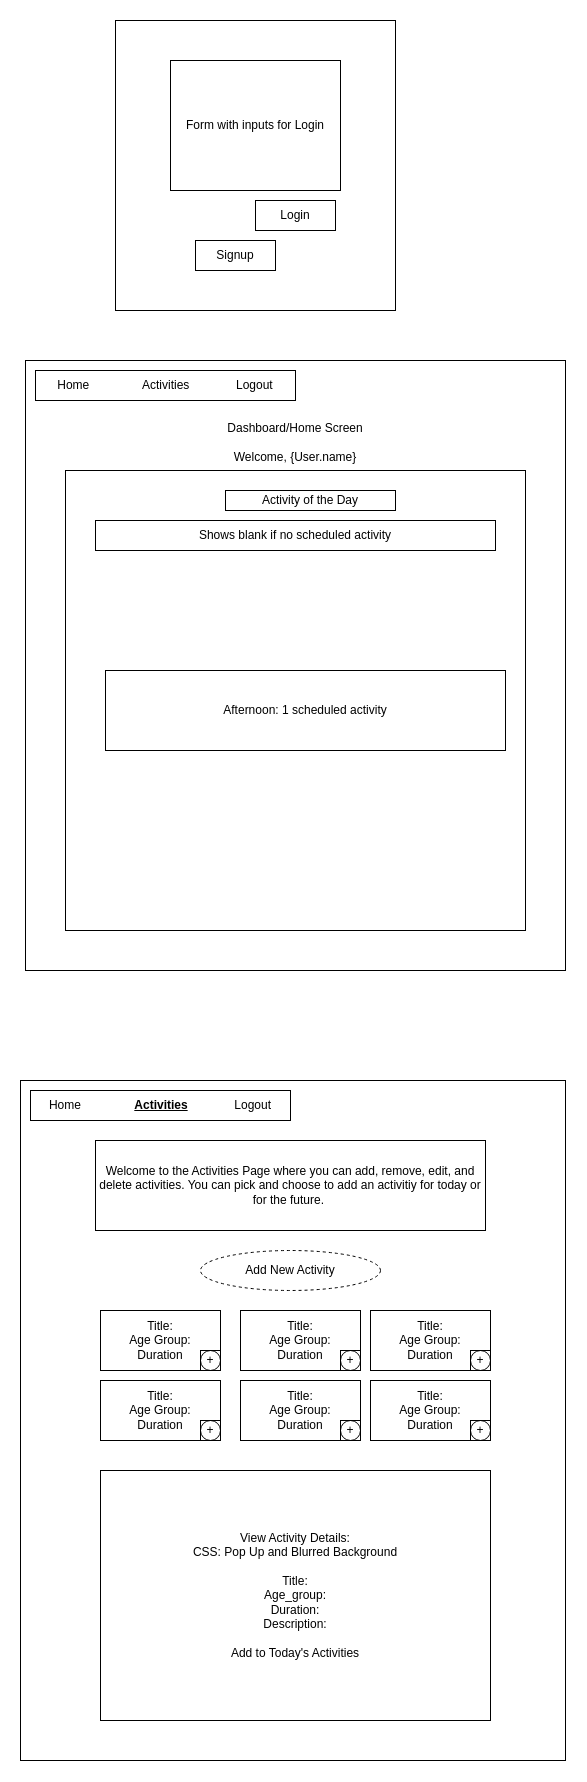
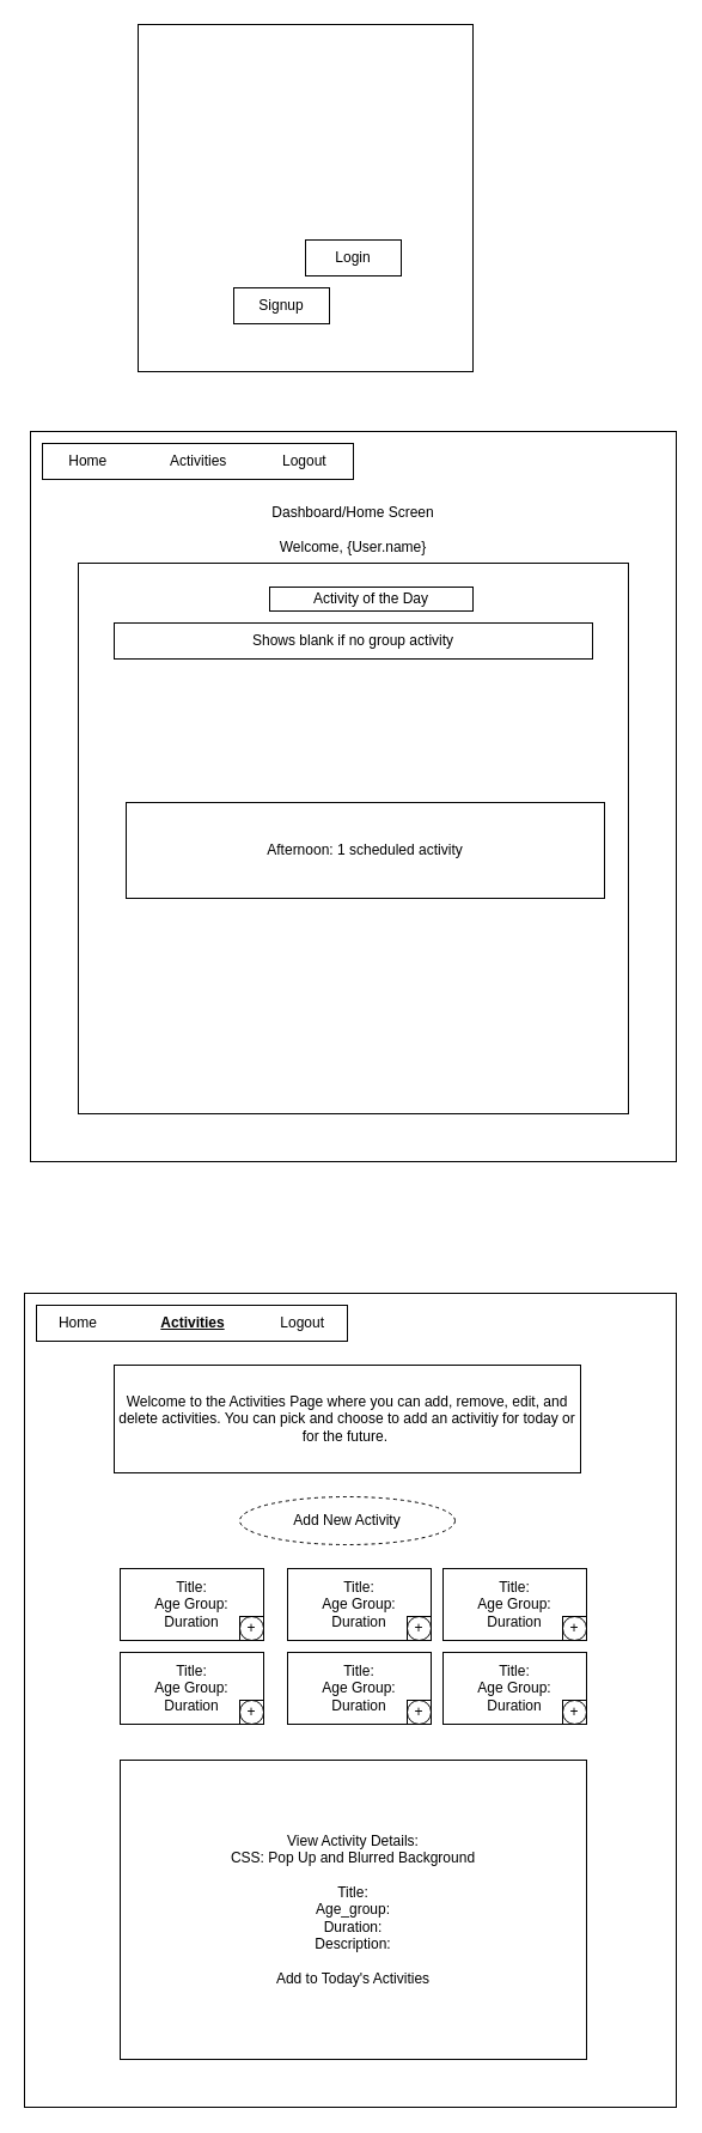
  <mxCell id="0" />
  <mxCell id="1" parent="0" />
  <mxCell id="2" value="" style="whiteSpace=wrap;html=1;" vertex="1" parent="1"><mxGeometry x="115" y="20" width="280" height="290" as="geometry" /></mxCell>
  <mxCell id="3" value="Signup" style="whiteSpace=wrap;html=1;" vertex="1" parent="1"><mxGeometry x="195" y="240" width="80" height="30" as="geometry" /></mxCell>
  <mxCell id="4" value="Login" style="whiteSpace=wrap;html=1;" vertex="1" parent="1"><mxGeometry x="255" y="200" width="80" height="30" as="geometry" /></mxCell>
- <mxCell id="5" value="Form with inputs for Login" style="whiteSpace=wrap;html=1;" vertex="1" parent="1"><mxGeometry x="170" y="60" width="170" height="130" as="geometry" /></mxCell>
  <mxCell id="6" value="Dashboard/Home Screen&lt;br&gt;&lt;br&gt;Welcome, {User.name}&lt;br&gt;&lt;br&gt;&lt;br&gt;&lt;br&gt;&lt;br&gt;&lt;br&gt;&lt;br&gt;&lt;br&gt;&lt;br&gt;&lt;br&gt;&lt;br&gt;&lt;br&gt;&lt;br&gt;&lt;br&gt;&lt;br&gt;&lt;br&gt;&lt;br&gt;&lt;br&gt;&lt;br&gt;&lt;br&gt;&lt;br&gt;&lt;br&gt;&lt;br&gt;&lt;br&gt;&lt;br&gt;&lt;br&gt;&lt;br&gt;&lt;br&gt;&lt;br&gt;&lt;br&gt;&lt;br&gt;&lt;br&gt;" style="whiteSpace=wrap;html=1;" vertex="1" parent="1"><mxGeometry x="25" y="360" width="540" height="610" as="geometry" /></mxCell>
  <mxCell id="7" value="" style="whiteSpace=wrap;html=1;" vertex="1" parent="1"><mxGeometry x="65" y="470" width="460" height="460" as="geometry" /></mxCell>
  <mxCell id="8" value="Home&amp;nbsp; &amp;nbsp; &amp;nbsp; &amp;nbsp; &amp;nbsp; &amp;nbsp; &amp;nbsp; &amp;nbsp; Activities&amp;nbsp; &amp;nbsp; &amp;nbsp; &amp;nbsp; &amp;nbsp; &amp;nbsp; &amp;nbsp; Logout" style="whiteSpace=wrap;html=1;" vertex="1" parent="1"><mxGeometry x="35" y="370" width="260" height="30" as="geometry" /></mxCell>
  <mxCell id="9" value="Activity of the Day" style="whiteSpace=wrap;html=1;" vertex="1" parent="1"><mxGeometry x="225" y="490" width="170" height="20" as="geometry" /></mxCell>
  <mxCell id="10" value="Afternoon: 1 scheduled activity" style="whiteSpace=wrap;html=1;" vertex="1" parent="1"><mxGeometry x="105" y="670" width="400" height="80" as="geometry" /></mxCell>
  <mxCell id="11" value="" style="whiteSpace=wrap;html=1;" vertex="1" parent="1"><mxGeometry x="20" y="1080" width="545" height="680" as="geometry" /></mxCell>
  <mxCell id="12" value="Welcome to the Activities Page where you can add, remove, edit, and delete activities. You can pick and choose to add an activitiy for today or for the future.&amp;nbsp;" style="whiteSpace=wrap;html=1;" vertex="1" parent="1"><mxGeometry x="95" y="1140" width="390" height="90" as="geometry" /></mxCell>
  <mxCell id="13" value="Title:&lt;br&gt;Age Group:&lt;br&gt;Duration" style="whiteSpace=wrap;html=1;" vertex="1" parent="1"><mxGeometry x="100" y="1310" width="120" height="60" as="geometry" /></mxCell>
  <mxCell id="14" value="Title:&lt;br&gt;Age Group:&lt;br&gt;Duration" style="whiteSpace=wrap;html=1;" vertex="1" parent="1"><mxGeometry x="100" y="1380" width="120" height="60" as="geometry" /></mxCell>
  <mxCell id="15" value="Title:&lt;br&gt;Age Group:&lt;br&gt;Duration" style="whiteSpace=wrap;html=1;" vertex="1" parent="1"><mxGeometry x="370" y="1310" width="120" height="60" as="geometry" /></mxCell>
  <mxCell id="16" value="Title:&lt;br&gt;Age Group:&lt;br&gt;Duration" style="whiteSpace=wrap;html=1;" vertex="1" parent="1"><mxGeometry x="240" y="1310" width="120" height="60" as="geometry" /></mxCell>
  <mxCell id="17" value="Title:&lt;br&gt;Age Group:&lt;br&gt;Duration" style="whiteSpace=wrap;html=1;" vertex="1" parent="1"><mxGeometry x="240" y="1380" width="120" height="60" as="geometry" /></mxCell>
  <mxCell id="18" value="Title:&lt;br&gt;Age Group:&lt;br&gt;Duration" style="whiteSpace=wrap;html=1;" vertex="1" parent="1"><mxGeometry x="370" y="1380" width="120" height="60" as="geometry" /></mxCell>
  <mxCell id="19" value="+" style="shape=stencil(tZThDoIgEICfhr8NYT1Ao3oP0jOZBAwo6+1D0S1NXWu4Oba70+8+kRNR5ipuABFcIXpEhGQYhzXEzSTmzkDuY/LBreAXCbHivNU1NKLwPUOoCqzwbZWeED6Ee9qLslwrFSBCKzeqfNQDjAsVnsXPCOvbv0aRCfwbeLC9ZMwicv4du9tvA8428h1jB/vkvunAY+Nsqw+XDJz9j6UsZJYON2UXntdXq++qmJWx7Vytn/fpME6HdVZooS1lpbaw4lMKKeNMr+wgSCmMg8TeA32xffdiX/5dNv7IusQb);whiteSpace=wrap;html=1;" vertex="1" parent="1"><mxGeometry x="200" y="1420" width="20" height="20" as="geometry" /></mxCell>
  <mxCell id="20" value="+" style="shape=stencil(tZThDoIgEICfhr8NYT1Ao3oP0jOZBAwo6+1D0S1NXWu4Oba70+8+kRNR5ipuABFcIXpEhGQYhzXEzSTmzkDuY/LBreAXCbHivNU1NKLwPUOoCqzwbZWeED6Ee9qLslwrFSBCKzeqfNQDjAsVnsXPCOvbv0aRCfwbeLC9ZMwicv4du9tvA8428h1jB/vkvunAY+Nsqw+XDJz9j6UsZJYON2UXntdXq++qmJWx7Vytn/fpME6HdVZooS1lpbaw4lMKKeNMr+wgSCmMg8TeA32xffdiX/5dNv7IusQb);whiteSpace=wrap;html=1;" vertex="1" parent="1"><mxGeometry x="340" y="1420" width="20" height="20" as="geometry" /></mxCell>
  <mxCell id="21" value="+" style="shape=stencil(tZThDoIgEICfhr8NYT1Ao3oP0jOZBAwo6+1D0S1NXWu4Oba70+8+kRNR5ipuABFcIXpEhGQYhzXEzSTmzkDuY/LBreAXCbHivNU1NKLwPUOoCqzwbZWeED6Ee9qLslwrFSBCKzeqfNQDjAsVnsXPCOvbv0aRCfwbeLC9ZMwicv4du9tvA8428h1jB/vkvunAY+Nsqw+XDJz9j6UsZJYON2UXntdXq++qmJWx7Vytn/fpME6HdVZooS1lpbaw4lMKKeNMr+wgSCmMg8TeA32xffdiX/5dNv7IusQb);whiteSpace=wrap;html=1;" vertex="1" parent="1"><mxGeometry x="470" y="1420" width="20" height="20" as="geometry" /></mxCell>
  <mxCell id="22" value="+" style="shape=stencil(tZThDoIgEICfhr8NYT1Ao3oP0jOZBAwo6+1D0S1NXWu4Oba70+8+kRNR5ipuABFcIXpEhGQYhzXEzSTmzkDuY/LBreAXCbHivNU1NKLwPUOoCqzwbZWeED6Ee9qLslwrFSBCKzeqfNQDjAsVnsXPCOvbv0aRCfwbeLC9ZMwicv4du9tvA8428h1jB/vkvunAY+Nsqw+XDJz9j6UsZJYON2UXntdXq++qmJWx7Vytn/fpME6HdVZooS1lpbaw4lMKKeNMr+wgSCmMg8TeA32xffdiX/5dNv7IusQb);whiteSpace=wrap;html=1;" vertex="1" parent="1"><mxGeometry x="470" y="1350" width="20" height="20" as="geometry" /></mxCell>
  <mxCell id="23" value="+" style="shape=stencil(tZThDoIgEICfhr8NYT1Ao3oP0jOZBAwo6+1D0S1NXWu4Oba70+8+kRNR5ipuABFcIXpEhGQYhzXEzSTmzkDuY/LBreAXCbHivNU1NKLwPUOoCqzwbZWeED6Ee9qLslwrFSBCKzeqfNQDjAsVnsXPCOvbv0aRCfwbeLC9ZMwicv4du9tvA8428h1jB/vkvunAY+Nsqw+XDJz9j6UsZJYON2UXntdXq++qmJWx7Vytn/fpME6HdVZooS1lpbaw4lMKKeNMr+wgSCmMg8TeA32xffdiX/5dNv7IusQb);whiteSpace=wrap;html=1;" vertex="1" parent="1"><mxGeometry x="340" y="1350" width="20" height="20" as="geometry" /></mxCell>
  <mxCell id="24" value="+" style="shape=stencil(tZThDoIgEICfhr8NYT1Ao3oP0jOZBAwo6+1D0S1NXWu4Oba70+8+kRNR5ipuABFcIXpEhGQYhzXEzSTmzkDuY/LBreAXCbHivNU1NKLwPUOoCqzwbZWeED6Ee9qLslwrFSBCKzeqfNQDjAsVnsXPCOvbv0aRCfwbeLC9ZMwicv4du9tvA8428h1jB/vkvunAY+Nsqw+XDJz9j6UsZJYON2UXntdXq++qmJWx7Vytn/fpME6HdVZooS1lpbaw4lMKKeNMr+wgSCmMg8TeA32xffdiX/5dNv7IusQb);whiteSpace=wrap;html=1;" vertex="1" parent="1"><mxGeometry x="200" y="1350" width="20" height="20" as="geometry" /></mxCell>
  <mxCell id="25" value="View Activity Details: &lt;br&gt;CSS: Pop Up and Blurred Background&lt;br&gt;&lt;br&gt;Title:&lt;br&gt;Age_group:&lt;br&gt;Duration:&lt;br&gt;Description:&lt;br&gt;&lt;br&gt;Add to Today's Activities" style="whiteSpace=wrap;html=1;" vertex="1" parent="1"><mxGeometry x="100" y="1470" width="390" height="250" as="geometry" /></mxCell>
  <mxCell id="26" value="Home&amp;nbsp; &amp;nbsp; &amp;nbsp; &amp;nbsp; &amp;nbsp; &amp;nbsp; &amp;nbsp; &amp;nbsp; &lt;b&gt;&lt;u&gt;Activities&lt;/u&gt;&lt;/b&gt;&amp;nbsp; &amp;nbsp; &amp;nbsp; &amp;nbsp; &amp;nbsp; &amp;nbsp; &amp;nbsp; Logout" style="whiteSpace=wrap;html=1;" vertex="1" parent="1"><mxGeometry x="30" y="1090" width="260" height="30" as="geometry" /></mxCell>
  <mxCell id="27" value="Add New Activity" style="ellipse;whiteSpace=wrap;html=1;dashed=1;" vertex="1" parent="1"><mxGeometry x="200" y="1250" width="180" height="40" as="geometry" /></mxCell>
- <mxCell id="28" value="Shows blank if no scheduled activity" style="whiteSpace=wrap;html=1;" vertex="1" parent="1"><mxGeometry x="95" y="520" width="400" height="30" as="geometry" /></mxCell>
+ <mxCell id="28" value="Shows blank if no group activity" style="whiteSpace=wrap;html=1;" vertex="1" parent="1"><mxGeometry x="95" y="520" width="400" height="30" as="geometry" /></mxCell>
